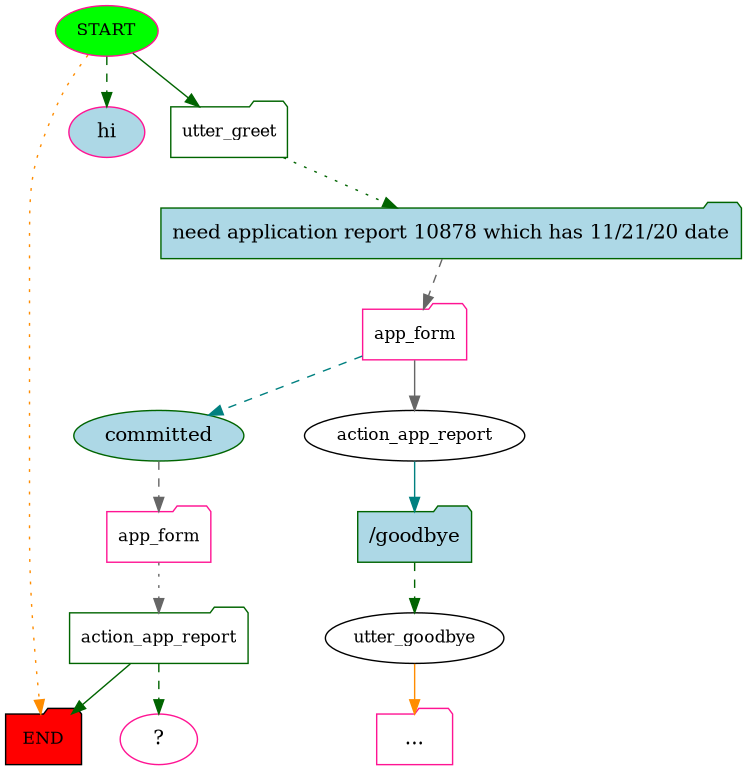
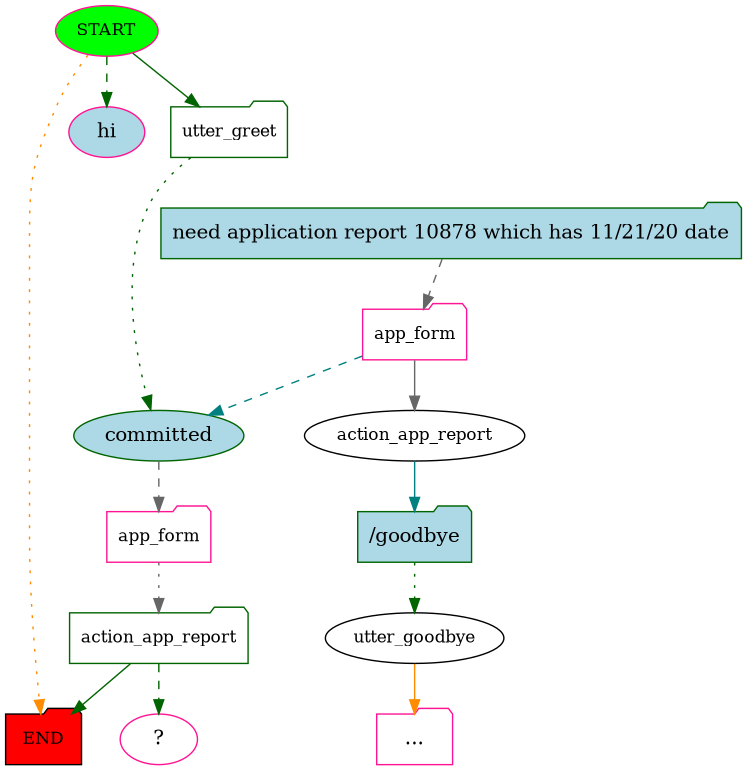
  digraph {
    node [color=deeppink fontsize=12 shape=folder]
    edge [color=darkgreen style=dashed]
    n1 [fillcolor=green label=START shape=ellipse style=filled]
    n2 [color=black fillcolor=red label=END style=filled]
    n3 [fillcolor=lightblue label=hi shape=ellipse style=filled fontsize=""]
    n4 [color=darkgreen label=utter_greet]
    n5 [color=darkgreen fillcolor=lightblue label="need application report 10878 which has 11/21/20 date" style=filled fontsize=""]
    n6 [label=app_form]
    n7 [color=black label=action_app_report shape=ellipse]
    n8 [color=darkgreen fillcolor=lightblue label=committed shape=ellipse style=filled fontsize=""]
    n9 [color=darkgreen fillcolor=lightblue label="/goodbye" style=filled fontsize=""]
    n10 [label=app_form]
    n11 [color=black label=utter_goodbye shape=ellipse]
    n12 [label="..." fontsize=""]
    n13 [color=darkgreen label=action_app_report]
    n14 [label="  ?  " shape=ellipse fontsize=""]
    n1 -> n2 [color=darkorange style=dotted]
    n1 -> n3
    n1 -> n4 [style=solid]
-   n4 -> n5 [style=dotted]
+   n4 -> n8 [style=dotted]
    n5 -> n6 [color=gray40]
    n6 -> n7 [color=gray40 style=solid]
    n6 -> n8 [color=teal]
    n7 -> n9 [color=teal style=solid]
    n8 -> n10 [color=gray40]
-   n9 -> n11
+   n9 -> n11 [style=dotted]
    n10 -> n13 [color=gray40 style=dotted]
    n11 -> n12 [color=darkorange style=solid]
    n13 -> n2 [style=solid]
    n13 -> n14
  }
